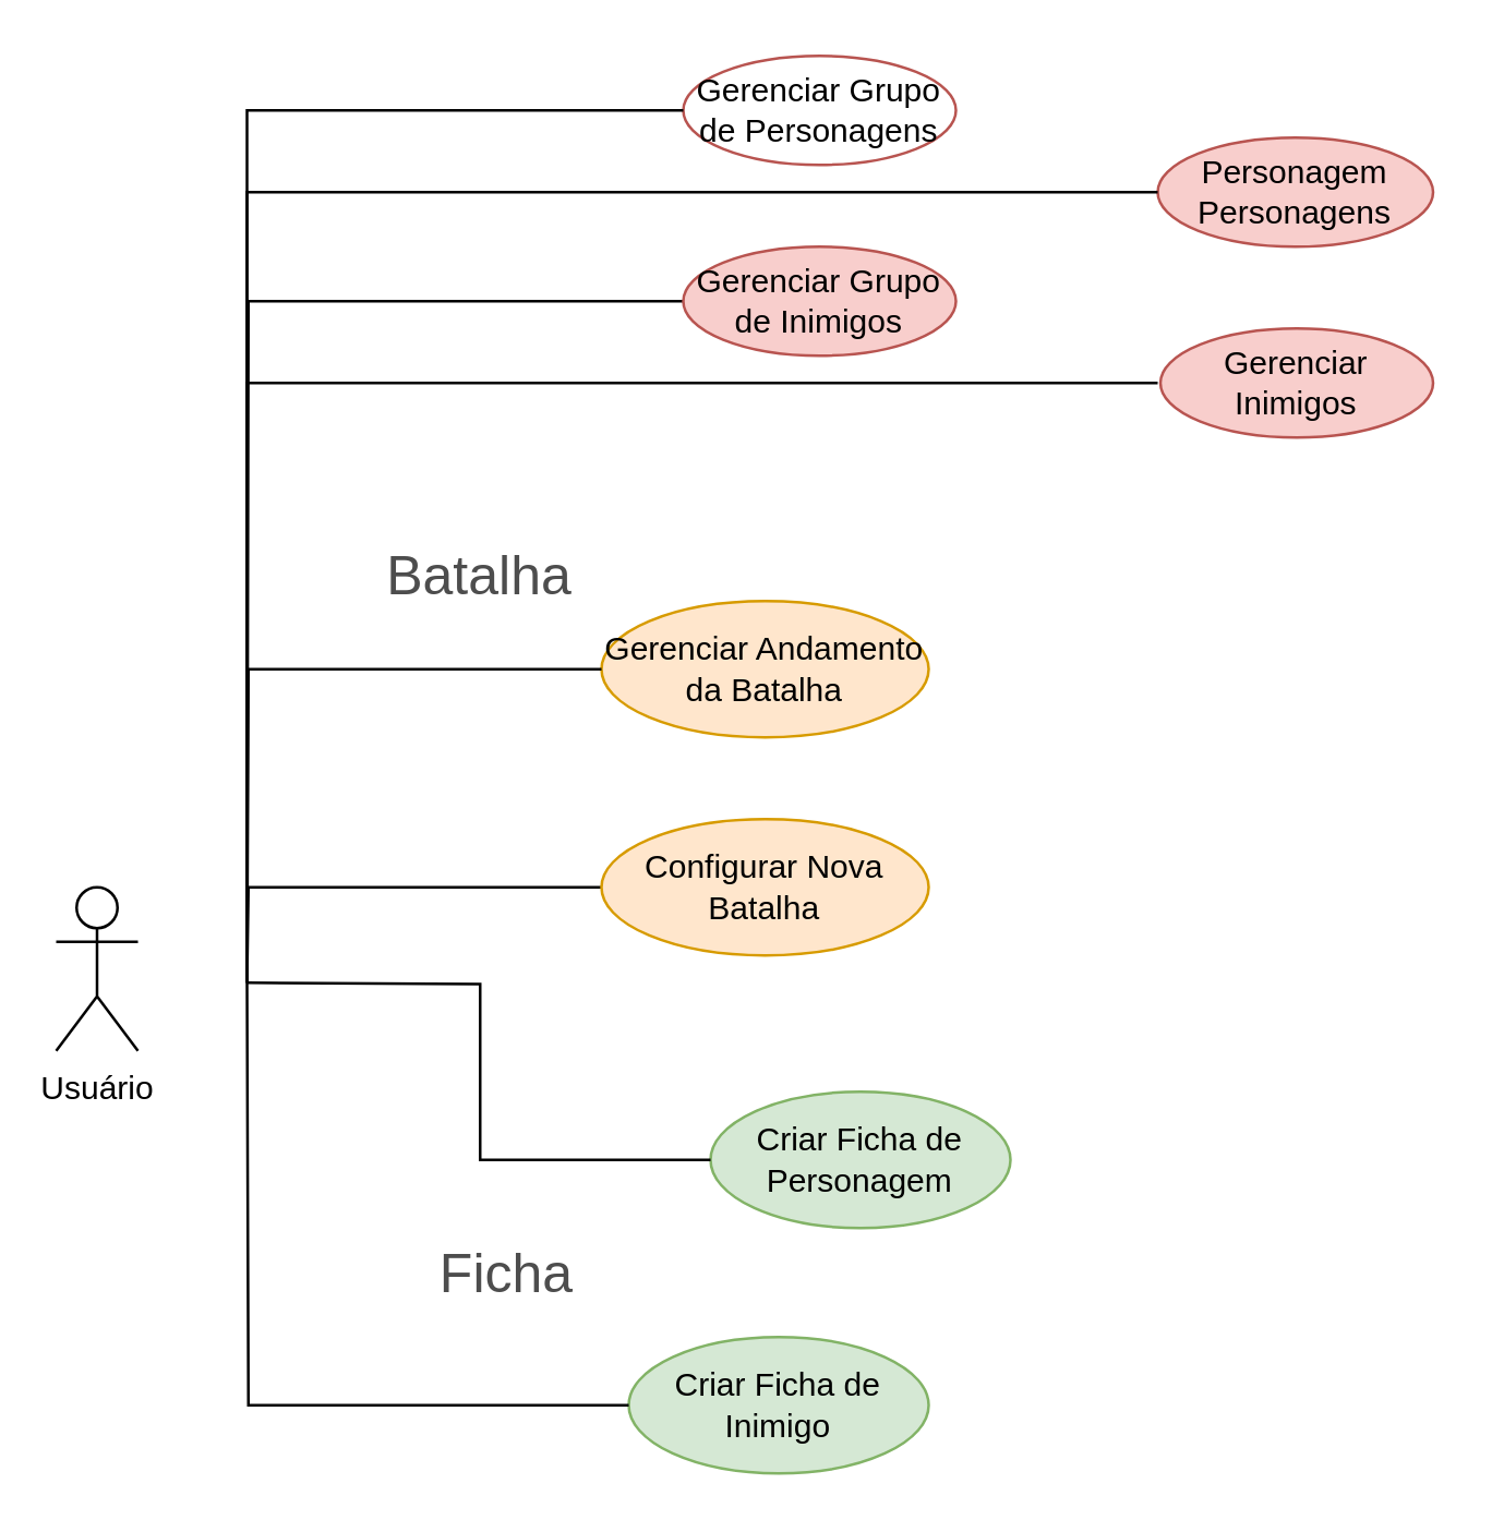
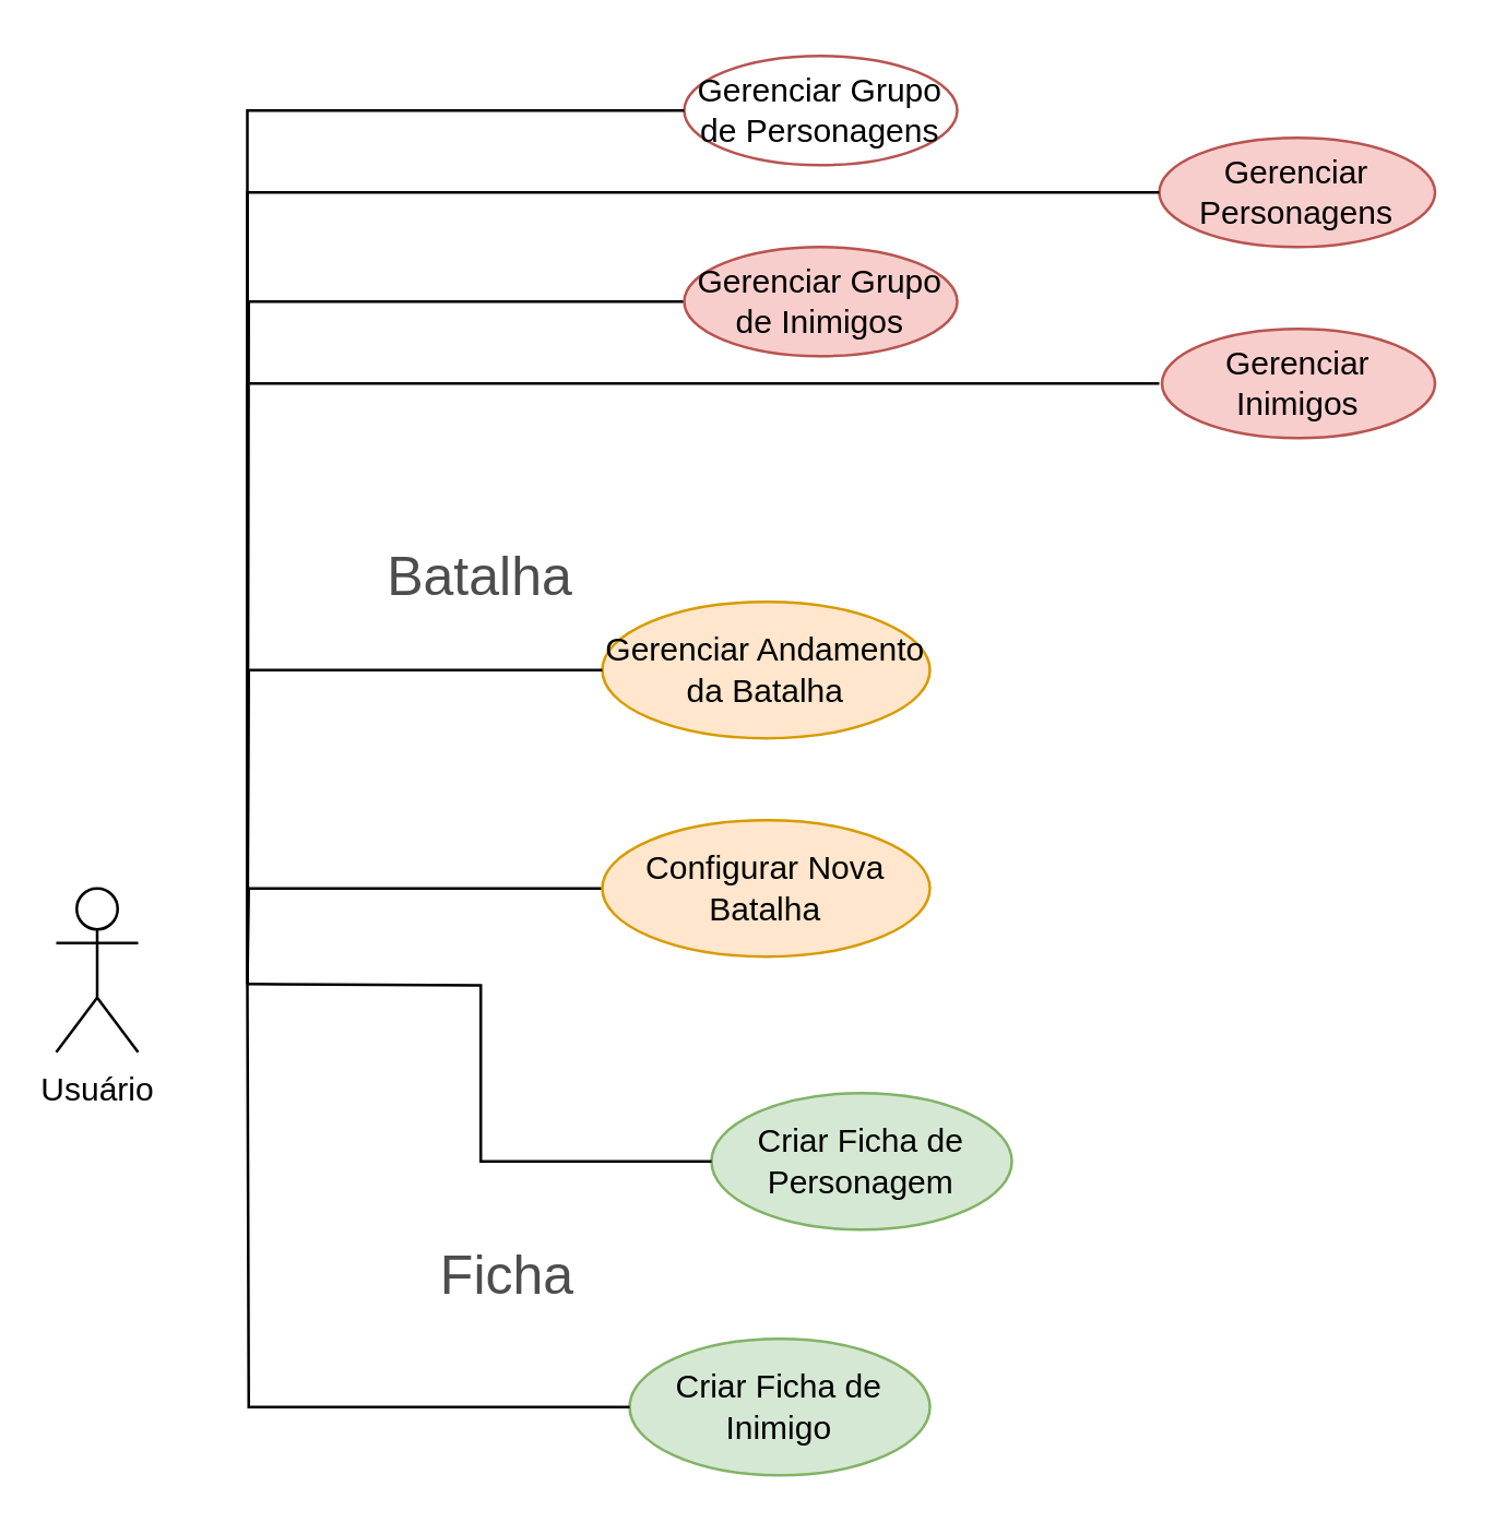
  <mxCell id="0" />
  <mxCell id="1" parent="0" />
  <mxCell id="2" value="Usuário" style="shape=umlActor;verticalLabelPosition=bottom;verticalAlign=top;html=1;outlineConnect=0;" vertex="1" parent="1"><mxGeometry x="20" y="325" width="30" height="60" as="geometry" /></mxCell>
  <mxCell id="3" style="edgeStyle=orthogonalEdgeStyle;rounded=0;orthogonalLoop=1;jettySize=auto;html=1;exitX=0;exitY=0.5;exitDx=0;exitDy=0;endArrow=none;startFill=0;" edge="1" parent="1" source="4"><mxGeometry relative="1" as="geometry"><mxPoint x="90" y="360" as="targetPoint" /></mxGeometry></mxCell>
  <mxCell id="4" value="Configurar Nova Batalha" style="ellipse;whiteSpace=wrap;html=1;fillColor=#ffe6cc;strokeColor=#d79b00;" vertex="1" parent="1"><mxGeometry x="220" y="300" width="120" height="50" as="geometry" /></mxCell>
  <mxCell id="5" value="Gerenciar Grupo de Personagens" style="ellipse;whiteSpace=wrap;html=1;fillColor=#ffffff;strokeColor=#b85450;" vertex="1" parent="1"><mxGeometry x="250" y="20" width="100" height="40" as="geometry" /></mxCell>
- <mxCell id="6" value="Personagem Personagens" style="ellipse;whiteSpace=wrap;html=1;fillColor=#f8cecc;strokeColor=#b85450;" vertex="1" parent="1"><mxGeometry x="424" y="50" width="101" height="40" as="geometry" /></mxCell>
+ <mxCell id="6" value="Gerenciar Personagens" style="ellipse;whiteSpace=wrap;html=1;fillColor=#f8cecc;strokeColor=#b85450;" vertex="1" parent="1"><mxGeometry x="424" y="50" width="101" height="40" as="geometry" /></mxCell>
  <mxCell id="7" style="edgeStyle=orthogonalEdgeStyle;rounded=0;orthogonalLoop=1;jettySize=auto;html=1;exitX=0;exitY=0.5;exitDx=0;exitDy=0;endArrow=none;startFill=0;" edge="1" parent="1" source="8"><mxGeometry relative="1" as="geometry"><mxPoint x="90" y="360" as="targetPoint" /></mxGeometry></mxCell>
  <mxCell id="8" value="Gerenciar Grupo de Inimigos" style="ellipse;whiteSpace=wrap;html=1;fillColor=#f8cecc;strokeColor=#b85450;" vertex="1" parent="1"><mxGeometry x="250" y="90" width="100" height="40" as="geometry" /></mxCell>
  <mxCell id="9" value="Gerenciar Inimigos" style="ellipse;whiteSpace=wrap;html=1;fillColor=#f8cecc;strokeColor=#b85450;" vertex="1" parent="1"><mxGeometry x="425" y="120" width="100" height="40" as="geometry" /></mxCell>
  <mxCell id="10" style="edgeStyle=orthogonalEdgeStyle;rounded=0;orthogonalLoop=1;jettySize=auto;html=1;endArrow=none;startFill=0;exitX=0;exitY=0.5;exitDx=0;exitDy=0;" edge="1" parent="1"><mxGeometry relative="1" as="geometry"><mxPoint x="424" y="139.97" as="sourcePoint" /><mxPoint x="90" y="360" as="targetPoint" /><Array as="points"><mxPoint x="90" y="139.97" /><mxPoint x="90" y="359.97" /></Array></mxGeometry></mxCell>
  <mxCell id="11" value="Criar Ficha de Personagem" style="ellipse;whiteSpace=wrap;html=1;fillColor=#d5e8d4;strokeColor=#82b366;" vertex="1" parent="1"><mxGeometry x="260" y="400" width="110" height="50" as="geometry" /></mxCell>
  <mxCell id="12" value="Criar Ficha de Inimigo" style="ellipse;whiteSpace=wrap;html=1;fillColor=#d5e8d4;strokeColor=#82b366;" vertex="1" parent="1"><mxGeometry x="230" y="490" width="110" height="50" as="geometry" /></mxCell>
  <mxCell id="13" value="Gerenciar Andamento da Batalha" style="ellipse;whiteSpace=wrap;html=1;fillColor=#ffe6cc;strokeColor=#d79b00;" vertex="1" parent="1"><mxGeometry x="220" y="220" width="120" height="50" as="geometry" /></mxCell>
  <mxCell id="14" style="rounded=0;orthogonalLoop=1;jettySize=auto;html=1;exitX=0;exitY=0.5;exitDx=0;exitDy=0;endArrow=none;startFill=0;edgeStyle=orthogonalEdgeStyle;" edge="1" parent="1" source="13"><mxGeometry relative="1" as="geometry"><mxPoint x="90" y="360" as="targetPoint" /></mxGeometry></mxCell>
  <mxCell id="15" value="&lt;font style=&quot;font-size: 20px; color: rgb(77, 77, 77);&quot;&gt;Ficha&lt;/font&gt;" style="text;html=1;align=center;verticalAlign=middle;resizable=0;points=[];autosize=1;strokeColor=none;fillColor=none;" vertex="1" parent="1"><mxGeometry x="150" y="446" width="70" height="40" as="geometry" /></mxCell>
  <mxCell id="16" value="&lt;font style=&quot;font-size: 20px; color: rgb(77, 77, 77);&quot;&gt;Batalha&lt;/font&gt;" style="text;html=1;align=center;verticalAlign=middle;resizable=0;points=[];autosize=1;strokeColor=none;fillColor=none;" vertex="1" parent="1"><mxGeometry x="130" y="190" width="90" height="40" as="geometry" /></mxCell>
  <mxCell id="17" value="" style="endArrow=none;html=1;rounded=0;entryX=0;entryY=0.5;entryDx=0;entryDy=0;edgeStyle=orthogonalEdgeStyle;" edge="1" parent="1" target="5"><mxGeometry width="50" height="50" relative="1" as="geometry"><mxPoint x="90" y="360" as="sourcePoint" /><mxPoint x="200" y="0" as="targetPoint" /><Array as="points"><mxPoint x="90" y="40" /></Array></mxGeometry></mxCell>
  <mxCell id="18" value="" style="endArrow=none;html=1;rounded=0;entryX=0;entryY=0.5;entryDx=0;entryDy=0;edgeStyle=orthogonalEdgeStyle;" edge="1" parent="1" target="6"><mxGeometry width="50" height="50" relative="1" as="geometry"><mxPoint x="90" y="360" as="sourcePoint" /><mxPoint x="50" y="70" as="targetPoint" /><Array as="points"><mxPoint x="90" y="70" /></Array></mxGeometry></mxCell>
  <mxCell id="19" value="" style="endArrow=none;html=1;rounded=0;entryX=0;entryY=0.5;entryDx=0;entryDy=0;edgeStyle=orthogonalEdgeStyle;" edge="1" parent="1" target="11"><mxGeometry width="50" height="50" relative="1" as="geometry"><mxPoint x="90" y="360" as="sourcePoint" /><mxPoint x="150" y="530" as="targetPoint" /></mxGeometry></mxCell>
  <mxCell id="20" value="" style="endArrow=none;html=1;rounded=0;exitX=0;exitY=0.5;exitDx=0;exitDy=0;edgeStyle=orthogonalEdgeStyle;" edge="1" parent="1" source="12"><mxGeometry width="50" height="50" relative="1" as="geometry"><mxPoint x="70" y="640" as="sourcePoint" /><mxPoint x="90" y="360" as="targetPoint" /></mxGeometry></mxCell>
